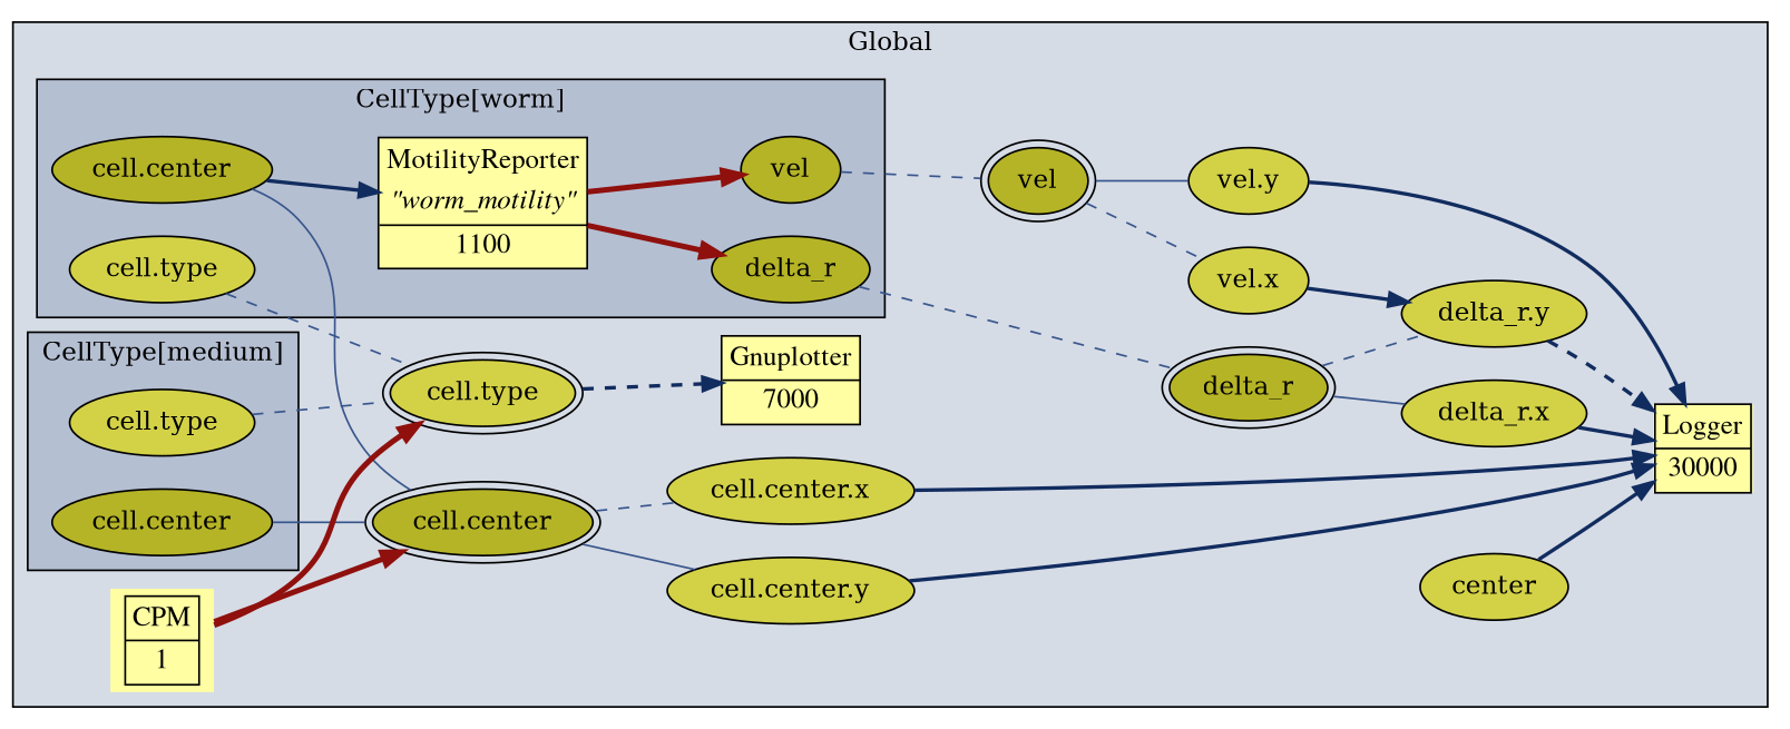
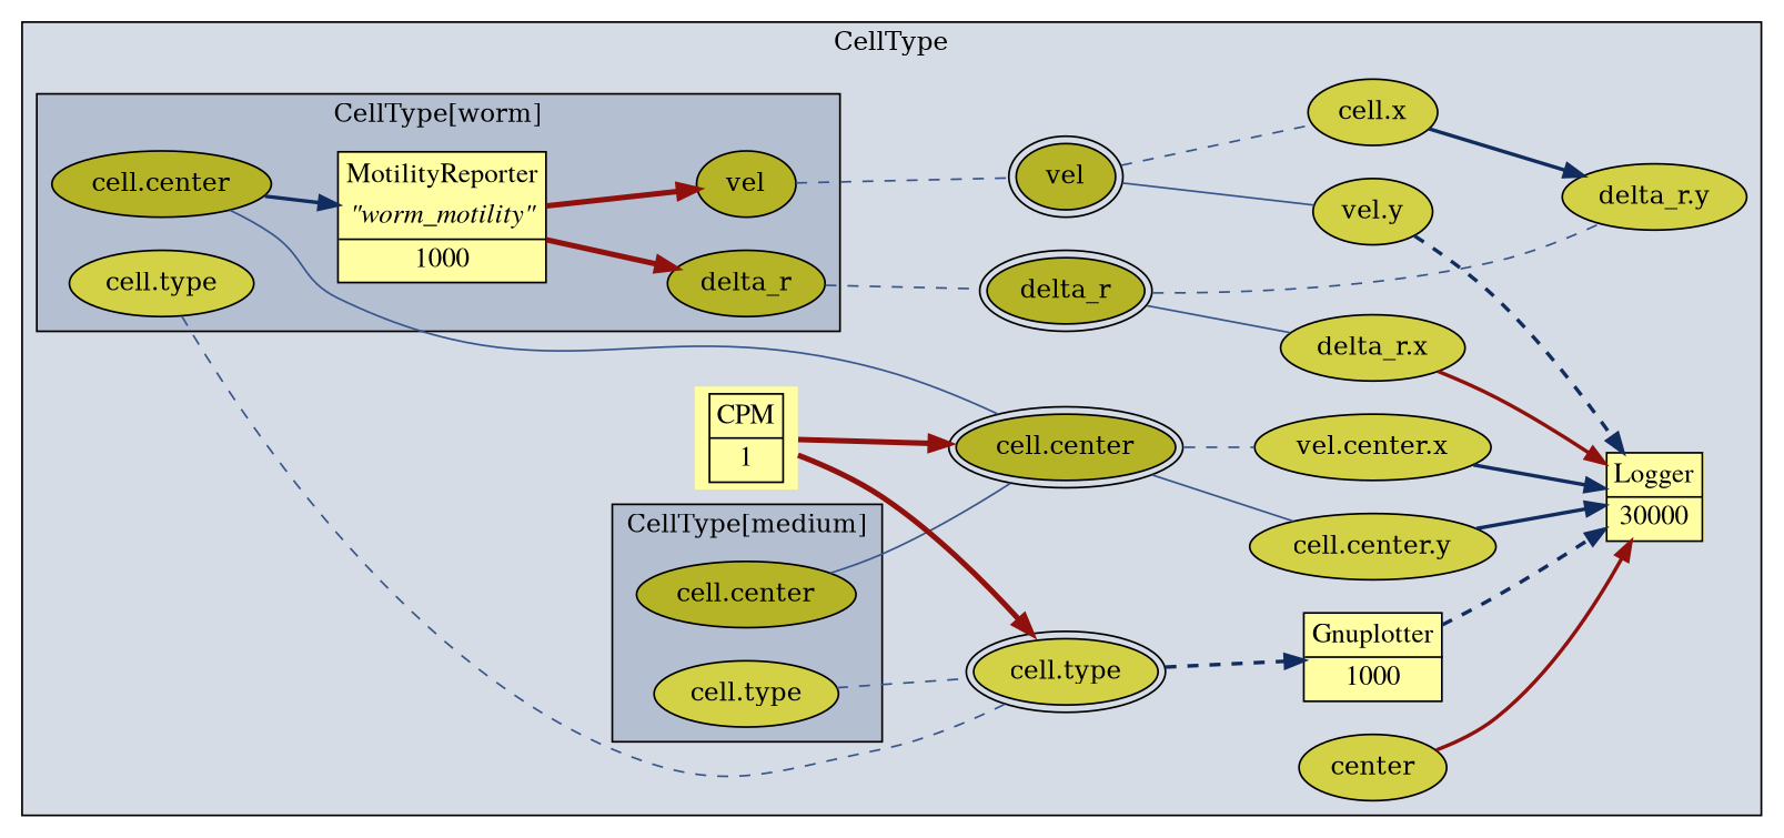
  digraph {
    compound=true
    rankdir=LR
    node [fillcolor="#d3d247" style=filled]
    edge [color="#38568c" penwidth=1 style=bold]
-   n1 [fillcolor="#fffea3" label=<<font face="times" point-size="15"><table cellborder="0" border="1" cellspacing="0" cellpadding="3" align="center"> <tr><td>MotilityReporter</td></tr> <tr><td><I>"worm_motility"</I></td></tr> <hr/> <tr><td>1100</td></tr></table></font>> margin=0 shape=plaintext]
+   n1 [fillcolor="#fffea3" label=<<font face="times" point-size="15"><table cellborder="0" border="1" cellspacing="0" cellpadding="3" align="center"> <tr><td>MotilityReporter</td></tr> <tr><td><I>"worm_motility"</I></td></tr> <hr/> <tr><td>1000</td></tr></table></font>> margin=0 shape=plaintext]
    n2 [fillcolor="#b5b426" label="cell.center"]
    n3 [label="cell.type"]
    n4 [fillcolor="#b5b426" label=delta_r]
    n5 [fillcolor="#b5b426" label=vel]
    n6 [fillcolor="#b5b426" label="cell.center"]
    n7 [label="cell.type"]
    n8 [fillcolor="#fffea3" label=<<font face="times" point-size="15"><table cellborder="0" border="1" cellspacing="0" cellpadding="3">  <tr><td>CPM</td></tr><hr/><tr><td>1</td></tr></table></font>> shape=plaintext]
-   n9 [fillcolor="#fffea3" label=<<font face="times" point-size="15"><table cellborder="0" border="1" cellspacing="0" cellpadding="3" align="center"> <tr><td>Gnuplotter</td></tr> <hr/> <tr><td>7000</td></tr></table></font>> margin=0 shape=plaintext]
+   n9 [fillcolor="#fffea3" label=<<font face="times" point-size="15"><table cellborder="0" border="1" cellspacing="0" cellpadding="3" align="center"> <tr><td>Gnuplotter</td></tr> <hr/> <tr><td>1000</td></tr></table></font>> margin=0 shape=plaintext]
    n10 [fillcolor="#fffea3" label=<<font face="times" point-size="15"><table cellborder="0" border="1" cellspacing="0" cellpadding="3" align="center"> <tr><td>Logger</td></tr> <hr/> <tr><td>30000</td></tr></table></font>> margin=0 shape=plaintext]
    n11 [fillcolor="#b5b426" label="cell.center" peripheries=2]
-   n12 [label="cell.center.x"]
+   n12 [label="vel.center.x"]
    n13 [label="cell.center.y"]
    n14 [label="cell.type" peripheries=2]
    n15 [fillcolor="#b5b426" label=delta_r peripheries=2]
    n16 [label="delta_r.x"]
    n17 [label="delta_r.y"]
    n18 [label=center]
    n19 [fillcolor="#b5b426" label=vel peripheries=2]
-   n20 [label="vel.x"]
+   n20 [label="cell.x"]
    n21 [label="vel.y"]
    subgraph cluster_1 {
      bgcolor="#2341782f"
-     label=Global
+     label=CellType
      labelloc=t
      n8
      n9
      n10
      n11
      n12
      n13
      n14
      n15
      n16
      n17
      n18
      n19
      n20
      n21
      subgraph cluster_2 {
        bgcolor="#2341782f"
        label="CellType[worm]"
        labelloc=t
        n1
        n2
        n3
        n4
        n5
      }
      subgraph cluster_3 {
        bgcolor="#2341782f"
        label="CellType[medium]"
        labelloc=t
        n6
        n7
      }
      subgraph cluster_4 {
        bgcolor="#2341782f"
        label="CellType[Medium]"
        labelloc=t
      }
    }
    n1 -> n4 [color="#8f100d" penwidth=3 style=solid]
    n1 -> n5 [color="#8f100d" penwidth=3]
    n2 -> n1 [color="#112c5f" penwidth=2]
    n2 -> n11 [dir=none]
    n3 -> n14 [dir=none style=dashed]
    n4 -> n15 [dir=none style=dashed]
    n5 -> n19 [dir=none style=dashed]
    n6 -> n11 [dir=none]
    n7 -> n14 [dir=none style=dashed]
    n8 -> n11 [color="#8f100d" penwidth=3]
    n8 -> n14 [color="#8f100d" penwidth=3]
    n11 -> n12 [dir=none style=dashed]
    n11 -> n13 [dir=none style=solid]
    n12 -> n10 [color="#112c5f" penwidth=2]
    n13 -> n10 [color="#112c5f" penwidth=2]
    n14 -> n9 [color="#112c5f" penwidth=2 style=dashed]
    n15 -> n16 [dir=none style=solid]
    n15 -> n17 [dir=none style=dashed]
-   n16 -> n10 [color="#112c5f" penwidth=2]
-   n17 -> n10 [color="#112c5f" penwidth=2 style=dashed]
-   n18 -> n10 [color="#112c5f" penwidth=2]
+   n16 -> n10 [color="#8f100d" penwidth=2]
+   n9 -> n10 [color="#112c5f" penwidth=2 style=dashed]
+   n18 -> n10 [color="#8f100d" penwidth=2]
    n19 -> n20 [dir=none style=dashed]
    n19 -> n21 [dir=none]
    n20 -> n17 [color="#112c5f" penwidth=2 style=solid]
-   n21 -> n10 [color="#112c5f" penwidth=2 style=solid]
+   n21 -> n10 [color="#112c5f" penwidth=2 style=dashed]
  }
